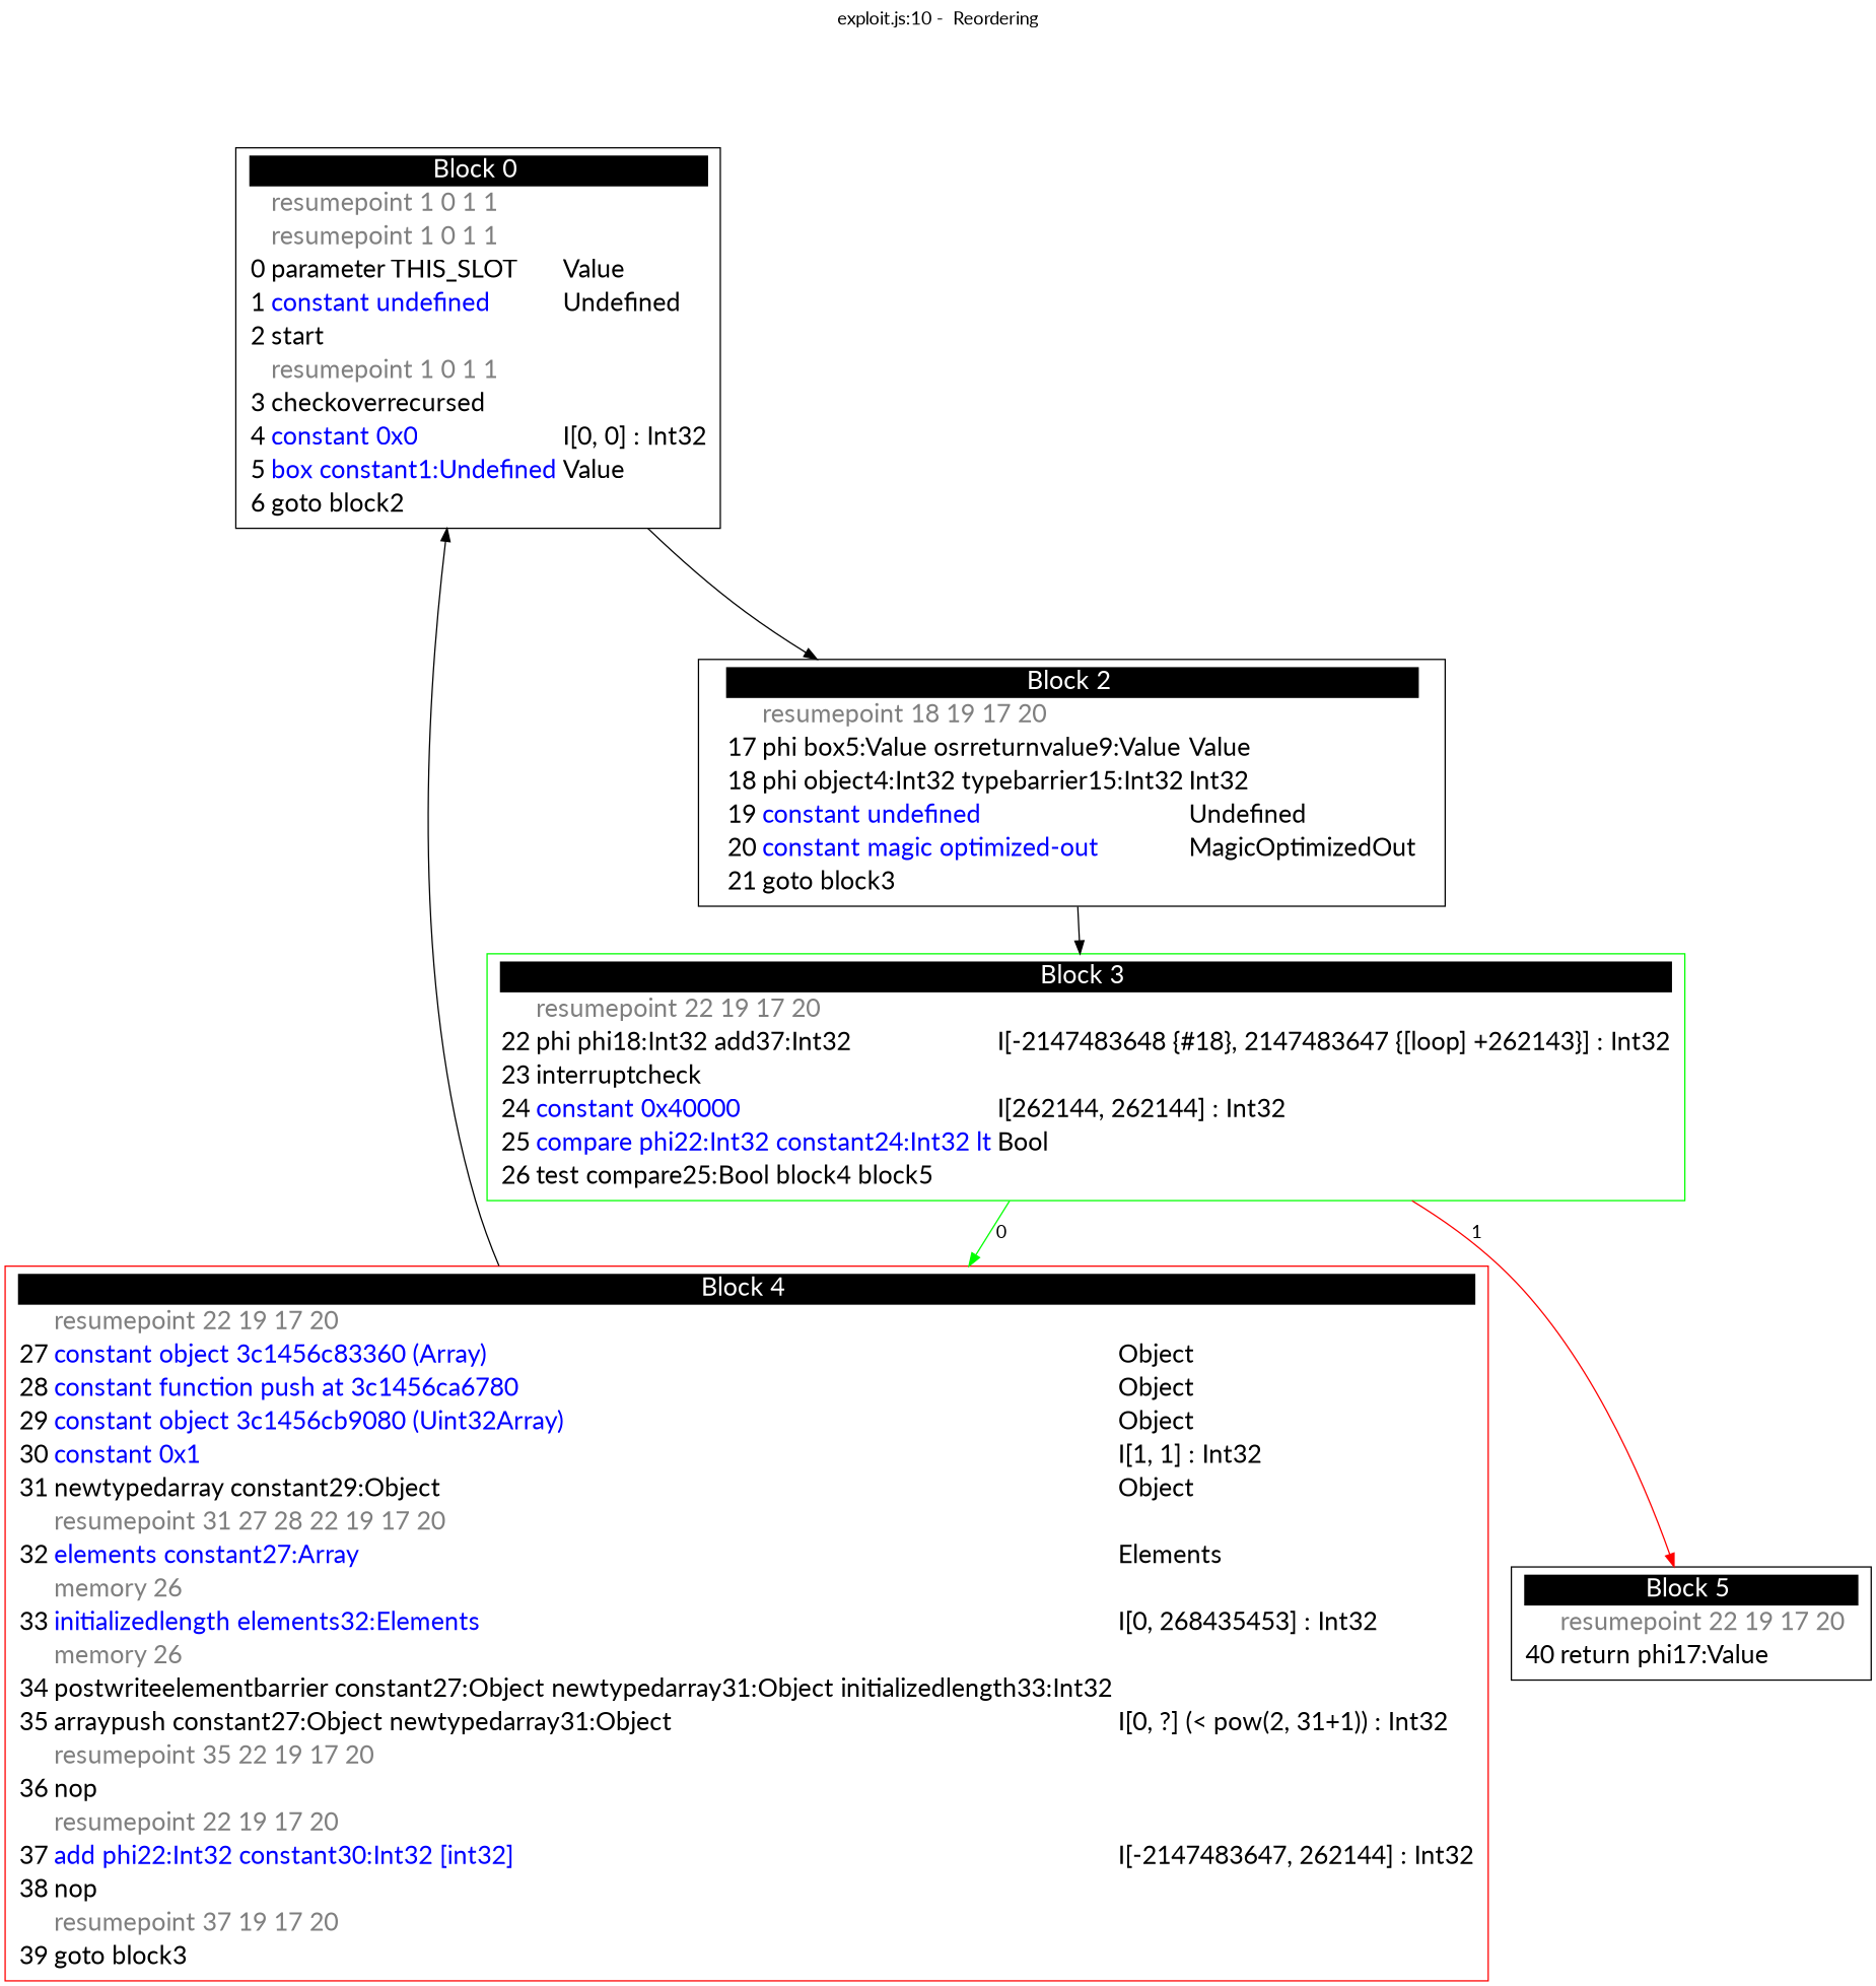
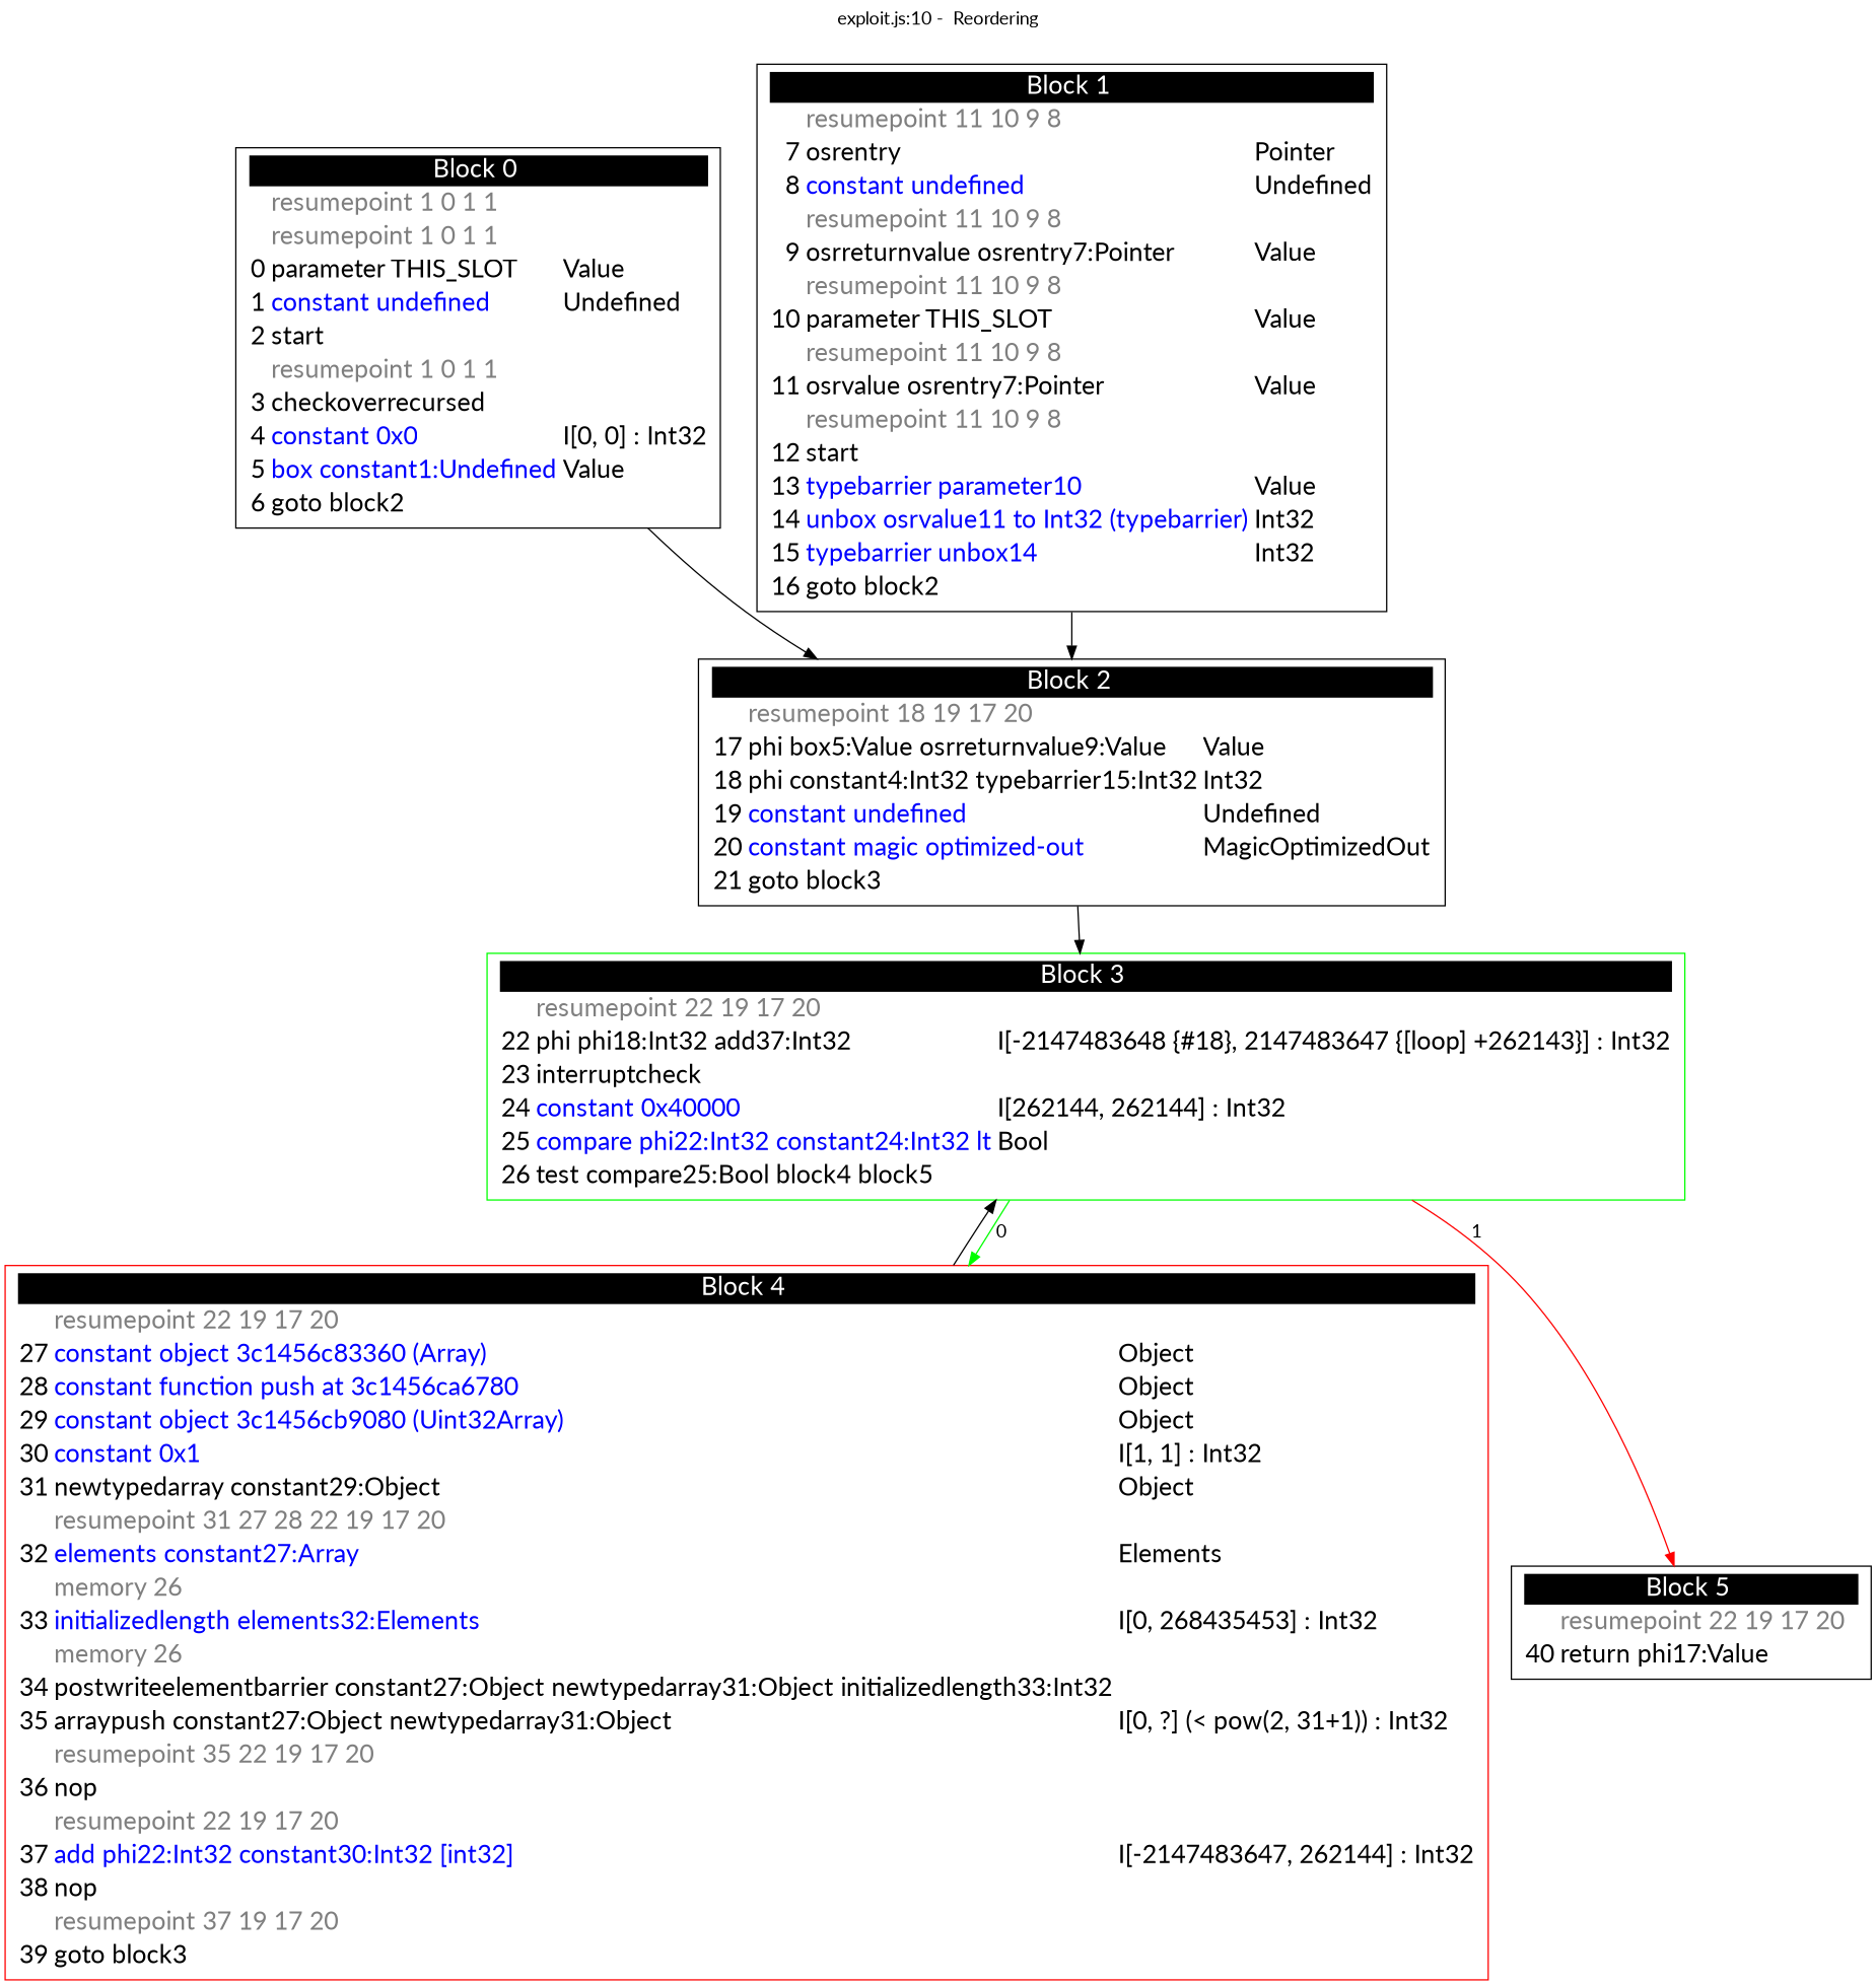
  digraph {
    fontname=Lato
    label="exploit.js:10 -  Reordering"
    labelfontsize=30
    labelloc=t
    rankdir=TB
    splines=true
    node [fontname=Lato fontsize=20 shape=box]
    edge [fontname=Lato]
    n1 [label=<<table border="0" cellborder="0" cellpadding="1"><tr><td align="center" bgcolor="black" colspan="3"><font color="white">Block 0 </font></td></tr><tr><td align="left"></td><td align="left"><font color="grey50">resumepoint 1 0 1 1 </font></td><td></td></tr><tr><td align="left"></td><td align="left"><font color="grey50">resumepoint 1 0 1 1 </font></td><td></td></tr><tr><td align="right" port="i0">0</td><td align="left">parameter THIS_SLOT</td><td align="left">Value</td></tr><tr><td align="right" port="i1">1</td><td align="left"><font color="blue">constant undefined</font></td><td align="left">Undefined</td></tr><tr><td align="right" port="i2">2</td><td align="left">start</td></tr><tr><td align="left"></td><td align="left"><font color="grey50">resumepoint 1 0 1 1 </font></td><td></td></tr><tr><td align="right" port="i3">3</td><td align="left">checkoverrecursed</td></tr><tr><td align="right" port="i4">4</td><td align="left"><font color="blue">constant 0x0</font></td><td align="left">I[0, 0] : Int32</td></tr><tr><td align="right" port="i5">5</td><td align="left"><font color="blue">box constant1:Undefined</font></td><td align="left">Value</td></tr><tr><td align="right" port="i6">6</td><td align="left">goto block2</td></tr></table>>]
-   n2 [label=<<table border="0" cellborder="0" cellpadding="1"><tr><td align="center" bgcolor="black" colspan="3"><font color="white">Block 2 </font></td></tr><tr><td align="left"></td><td align="left"><font color="grey50">resumepoint 18 19 17 20 </font></td><td></td></tr><tr><td align="right" port="i17">17</td><td align="left">phi box5:Value osrreturnvalue9:Value</td><td align="left">Value</td></tr><tr><td align="right" port="i18">18</td><td align="left">phi object4:Int32 typebarrier15:Int32</td><td align="left">Int32</td></tr><tr><td align="right" port="i19">19</td><td align="left"><font color="blue">constant undefined</font></td><td align="left">Undefined</td></tr><tr><td align="right" port="i20">20</td><td align="left"><font color="blue">constant magic optimized-out</font></td><td align="left">MagicOptimizedOut</td></tr><tr><td align="right" port="i21">21</td><td align="left">goto block3</td></tr></table>>]
+   n2 [label=<<table border="0" cellborder="0" cellpadding="1"><tr><td align="center" bgcolor="black" colspan="3"><font color="white">Block 2 </font></td></tr><tr><td align="left"></td><td align="left"><font color="grey50">resumepoint 18 19 17 20 </font></td><td></td></tr><tr><td align="right" port="i17">17</td><td align="left">phi box5:Value osrreturnvalue9:Value</td><td align="left">Value</td></tr><tr><td align="right" port="i18">18</td><td align="left">phi constant4:Int32 typebarrier15:Int32</td><td align="left">Int32</td></tr><tr><td align="right" port="i19">19</td><td align="left"><font color="blue">constant undefined</font></td><td align="left">Undefined</td></tr><tr><td align="right" port="i20">20</td><td align="left"><font color="blue">constant magic optimized-out</font></td><td align="left">MagicOptimizedOut</td></tr><tr><td align="right" port="i21">21</td><td align="left">goto block3</td></tr></table>>]
    n3 [color=green label=<<table border="0" cellborder="0" cellpadding="1"><tr><td align="center" bgcolor="black" colspan="3"><font color="white">Block 3 </font></td></tr><tr><td align="left"></td><td align="left"><font color="grey50">resumepoint 22 19 17 20 </font></td><td></td></tr><tr><td align="right" port="i22">22</td><td align="left">phi phi18:Int32 add37:Int32</td><td align="left">I[-2147483648 {#18}, 2147483647 {[loop] +262143}] : Int32</td></tr><tr><td align="right" port="i23">23</td><td align="left">interruptcheck</td></tr><tr><td align="right" port="i24">24</td><td align="left"><font color="blue">constant 0x40000</font></td><td align="left">I[262144, 262144] : Int32</td></tr><tr><td align="right" port="i25">25</td><td align="left"><font color="blue">compare phi22:Int32 constant24:Int32 lt</font></td><td align="left">Bool</td></tr><tr><td align="right" port="i26">26</td><td align="left">test compare25:Bool block4 block5</td></tr></table>>]
+   n4 [label=<<table border="0" cellborder="0" cellpadding="1"><tr><td align="center" bgcolor="black" colspan="3"><font color="white">Block 1 </font></td></tr><tr><td align="left"></td><td align="left"><font color="grey50">resumepoint 11 10 9 8 </font></td><td></td></tr><tr><td align="right" port="i7">7</td><td align="left">osrentry</td><td align="left">Pointer</td></tr><tr><td align="right" port="i8">8</td><td align="left"><font color="blue">constant undefined</font></td><td align="left">Undefined</td></tr><tr><td align="left"></td><td align="left"><font color="grey50">resumepoint 11 10 9 8 </font></td><td></td></tr><tr><td align="right" port="i9">9</td><td align="left">osrreturnvalue osrentry7:Pointer</td><td align="left">Value</td></tr><tr><td align="left"></td><td align="left"><font color="grey50">resumepoint 11 10 9 8 </font></td><td></td></tr><tr><td align="right" port="i10">10</td><td align="left">parameter THIS_SLOT</td><td align="left">Value</td></tr><tr><td align="left"></td><td align="left"><font color="grey50">resumepoint 11 10 9 8 </font></td><td></td></tr><tr><td align="right" port="i11">11</td><td align="left">osrvalue osrentry7:Pointer</td><td align="left">Value</td></tr><tr><td align="left"></td><td align="left"><font color="grey50">resumepoint 11 10 9 8 </font></td><td></td></tr><tr><td align="right" port="i12">12</td><td align="left">start</td></tr><tr><td align="right" port="i13">13</td><td align="left"><font color="blue">typebarrier parameter10</font></td><td align="left">Value</td></tr><tr><td align="right" port="i14">14</td><td align="left"><font color="blue">unbox osrvalue11 to Int32 (typebarrier)</font></td><td align="left">Int32</td></tr><tr><td align="right" port="i15">15</td><td align="left"><font color="blue">typebarrier unbox14</font></td><td align="left">Int32</td></tr><tr><td align="right" port="i16">16</td><td align="left">goto block2</td></tr></table>>]
    n5 [color=red label=<<table border="0" cellborder="0" cellpadding="1"><tr><td align="center" bgcolor="black" colspan="3"><font color="white">Block 4 </font></td></tr><tr><td align="left"></td><td align="left"><font color="grey50">resumepoint 22 19 17 20 </font></td><td></td></tr><tr><td align="right" port="i27">27</td><td align="left"><font color="blue">constant object 3c1456c83360 (Array)</font></td><td align="left">Object</td></tr><tr><td align="right" port="i28">28</td><td align="left"><font color="blue">constant function push at 3c1456ca6780</font></td><td align="left">Object</td></tr><tr><td align="right" port="i29">29</td><td align="left"><font color="blue">constant object 3c1456cb9080 (Uint32Array)</font></td><td align="left">Object</td></tr><tr><td align="right" port="i30">30</td><td align="left"><font color="blue">constant 0x1</font></td><td align="left">I[1, 1] : Int32</td></tr><tr><td align="right" port="i31">31</td><td align="left">newtypedarray constant29:Object</td><td align="left">Object</td></tr><tr><td align="left"></td><td align="left"><font color="grey50">resumepoint 31 27 28 22 19 17 20 </font></td><td></td></tr><tr><td align="right" port="i32">32</td><td align="left"><font color="blue">elements constant27:Array</font></td><td align="left">Elements</td></tr><tr><td align="left"></td><td align="left"><font color="grey50">memory 26 </font></td><td></td></tr><tr><td align="right" port="i33">33</td><td align="left"><font color="blue">initializedlength elements32:Elements</font></td><td align="left">I[0, 268435453] : Int32</td></tr><tr><td align="left"></td><td align="left"><font color="grey50">memory 26 </font></td><td></td></tr><tr><td align="right" port="i34">34</td><td align="left">postwriteelementbarrier constant27:Object newtypedarray31:Object initializedlength33:Int32</td></tr><tr><td align="right" port="i35">35</td><td align="left">arraypush constant27:Object newtypedarray31:Object</td><td align="left">I[0, ?] (&lt; pow(2, 31+1)) : Int32</td></tr><tr><td align="left"></td><td align="left"><font color="grey50">resumepoint 35 22 19 17 20 </font></td><td></td></tr><tr><td align="right" port="i36">36</td><td align="left">nop</td></tr><tr><td align="left"></td><td align="left"><font color="grey50">resumepoint 22 19 17 20 </font></td><td></td></tr><tr><td align="right" port="i37">37</td><td align="left"><font color="blue">add phi22:Int32 constant30:Int32 [int32]</font></td><td align="left">I[-2147483647, 262144] : Int32</td></tr><tr><td align="right" port="i38">38</td><td align="left">nop</td></tr><tr><td align="left"></td><td align="left"><font color="grey50">resumepoint 37 19 17 20 </font></td><td></td></tr><tr><td align="right" port="i39">39</td><td align="left">goto block3</td></tr></table>>]
    n6 [label=<<table border="0" cellborder="0" cellpadding="1"><tr><td align="center" bgcolor="black" colspan="3"><font color="white">Block 5 </font></td></tr><tr><td align="left"></td><td align="left"><font color="grey50">resumepoint 22 19 17 20 </font></td><td></td></tr><tr><td align="right" port="i40">40</td><td align="left">return phi17:Value</td></tr></table>>]
    n1 -> n2
    n2 -> n3
    n3 -> n5 [color=green label=0]
    n3 -> n6 [color=red label=1]
-   n5 -> n1
+   n4 -> n2
+   n5 -> n3
  }
